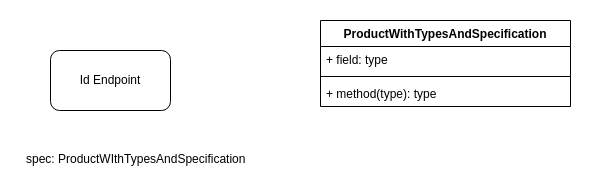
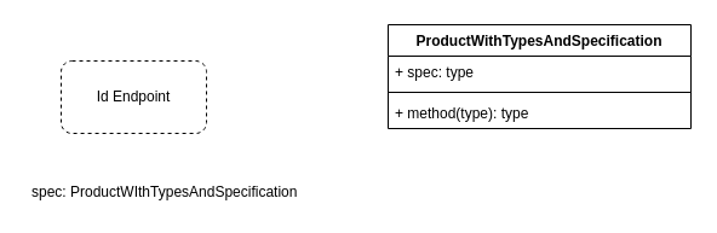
  <mxCell id="0" />
  <mxCell id="1" parent="0" />
- <mxCell id="2" value="Id Endpoint" style="rounded=1;whiteSpace=wrap;html=1;" vertex="1" parent="1"><mxGeometry x="50" y="50" width="120" height="60" as="geometry" /></mxCell>
+ <mxCell id="2" value="Id Endpoint" style="rounded=1;whiteSpace=wrap;html=1;dashed=1;" vertex="1" parent="1"><mxGeometry x="50" y="50" width="120" height="60" as="geometry" /></mxCell>
  <mxCell id="3" value="ProductWithTypesAndSpecification" style="swimlane;fontStyle=1;align=center;verticalAlign=top;childLayout=stackLayout;horizontal=1;startSize=26;horizontalStack=0;resizeParent=1;resizeParentMax=0;resizeLast=0;collapsible=1;marginBottom=0;" vertex="1" parent="1"><mxGeometry x="320" y="20" width="250" height="86" as="geometry" /></mxCell>
- <mxCell id="4" value="+ field: type" style="text;strokeColor=none;fillColor=none;align=left;verticalAlign=top;spacingLeft=4;spacingRight=4;overflow=hidden;rotatable=0;points=[[0,0.5],[1,0.5]];portConstraint=eastwest;" vertex="1" parent="3"><mxGeometry y="26" width="250" height="26" as="geometry" /></mxCell>
+ <mxCell id="4" value="+ spec: type" style="text;strokeColor=none;fillColor=none;align=left;verticalAlign=top;spacingLeft=4;spacingRight=4;overflow=hidden;rotatable=0;points=[[0,0.5],[1,0.5]];portConstraint=eastwest;" vertex="1" parent="3"><mxGeometry y="26" width="250" height="26" as="geometry" /></mxCell>
  <mxCell id="5" value="" style="line;strokeWidth=1;fillColor=none;align=left;verticalAlign=middle;spacingTop=-1;spacingLeft=3;spacingRight=3;rotatable=0;labelPosition=right;points=[];portConstraint=eastwest;" vertex="1" parent="3"><mxGeometry y="52" width="250" height="8" as="geometry" /></mxCell>
  <mxCell id="6" value="+ method(type): type" style="text;strokeColor=none;fillColor=none;align=left;verticalAlign=top;spacingLeft=4;spacingRight=4;overflow=hidden;rotatable=0;points=[[0,0.5],[1,0.5]];portConstraint=eastwest;" vertex="1" parent="3"><mxGeometry y="60" width="250" height="26" as="geometry" /></mxCell>
  <mxCell id="7" value="spec: ProductWIthTypesAndSpecification" style="text;strokeColor=none;fillColor=none;align=left;verticalAlign=top;spacingLeft=4;spacingRight=4;overflow=hidden;rotatable=0;points=[[0,0.5],[1,0.5]];portConstraint=eastwest;" vertex="1" parent="1"><mxGeometry x="20" y="145" width="230" height="26" as="geometry" /></mxCell>
